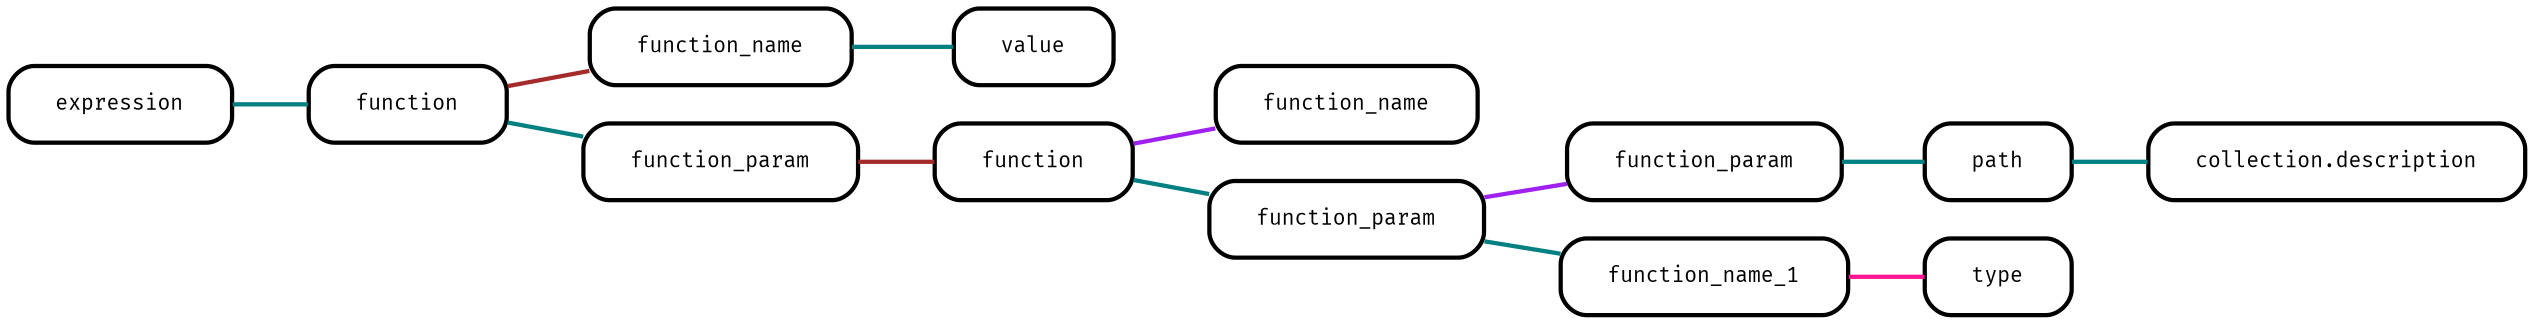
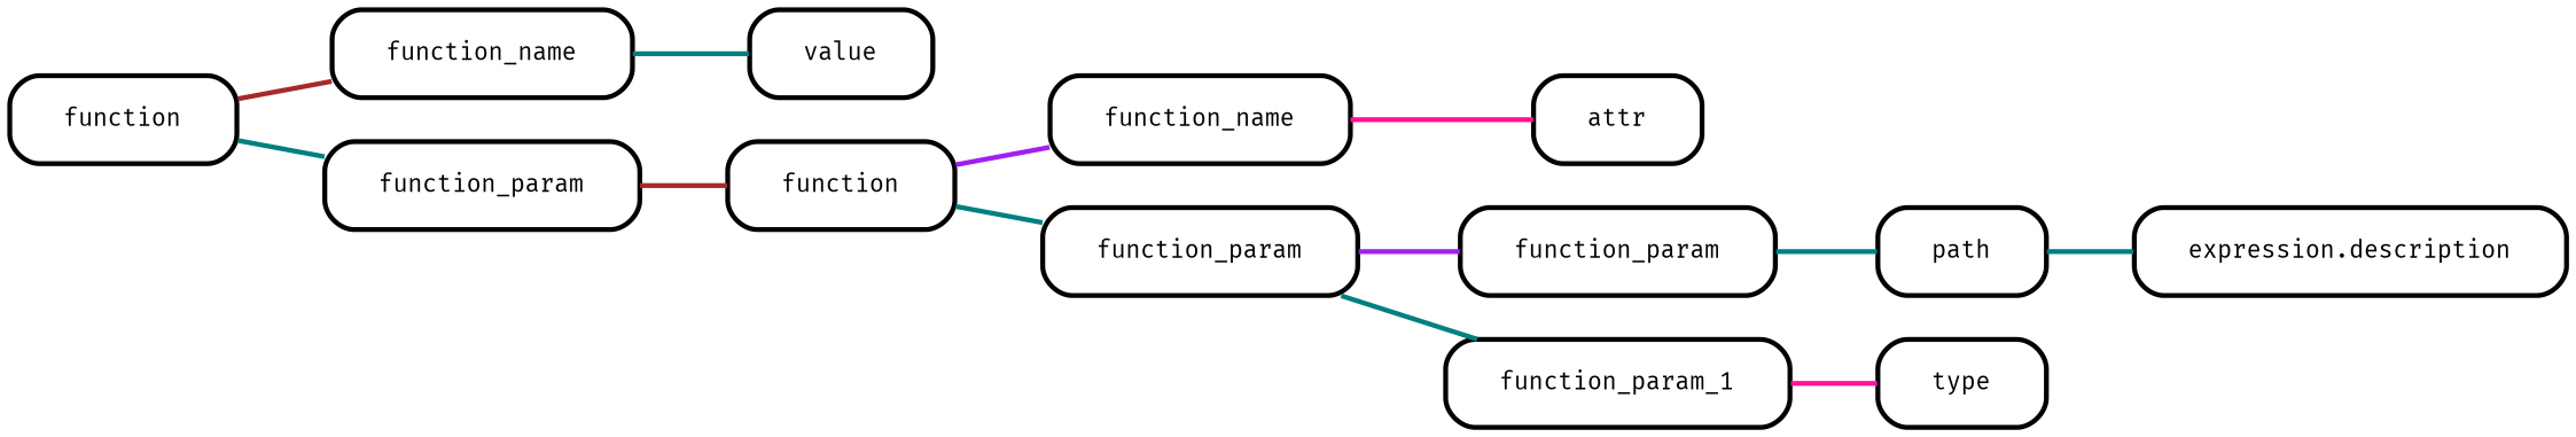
  digraph {
    rankdir=LR
    node [fillcolor="#fafafa" fontname="Fira Mono" fontsize=10 margin="0.3,0.1" penwidth=2.0 shape=rounded style=rounded]
    edge [arrowhead=none color=teal penwidth=2.0]
-   n1 [label=expression]
    n2 [label=function]
    n3 [label=function_name]
    n4 [label=function_param]
    n5 [label=value]
    n6 [label=function]
    n7 [label=function_name]
    n8 [label=function_param]
+   n9 [label=attr]
    n10 [label=function_param]
-   n11 [label=function_name_1]
+   n11 [label=function_param_1]
    n12 [label=path]
    n13 [label=type]
-   n14 [label="collection.description"]
-   n1 -> n2
+   n14 [label="expression.description"]
    n2 -> n3 [color=brown]
    n2 -> n4
    n3 -> n5
    n4 -> n6 [color=brown]
    n6 -> n7 [color=purple]
    n6 -> n8
+   n7 -> n9 [color=deeppink]
    n8 -> n10 [color=purple]
    n8 -> n11
    n10 -> n12
    n11 -> n13 [color=deeppink]
    n12 -> n14
  }
